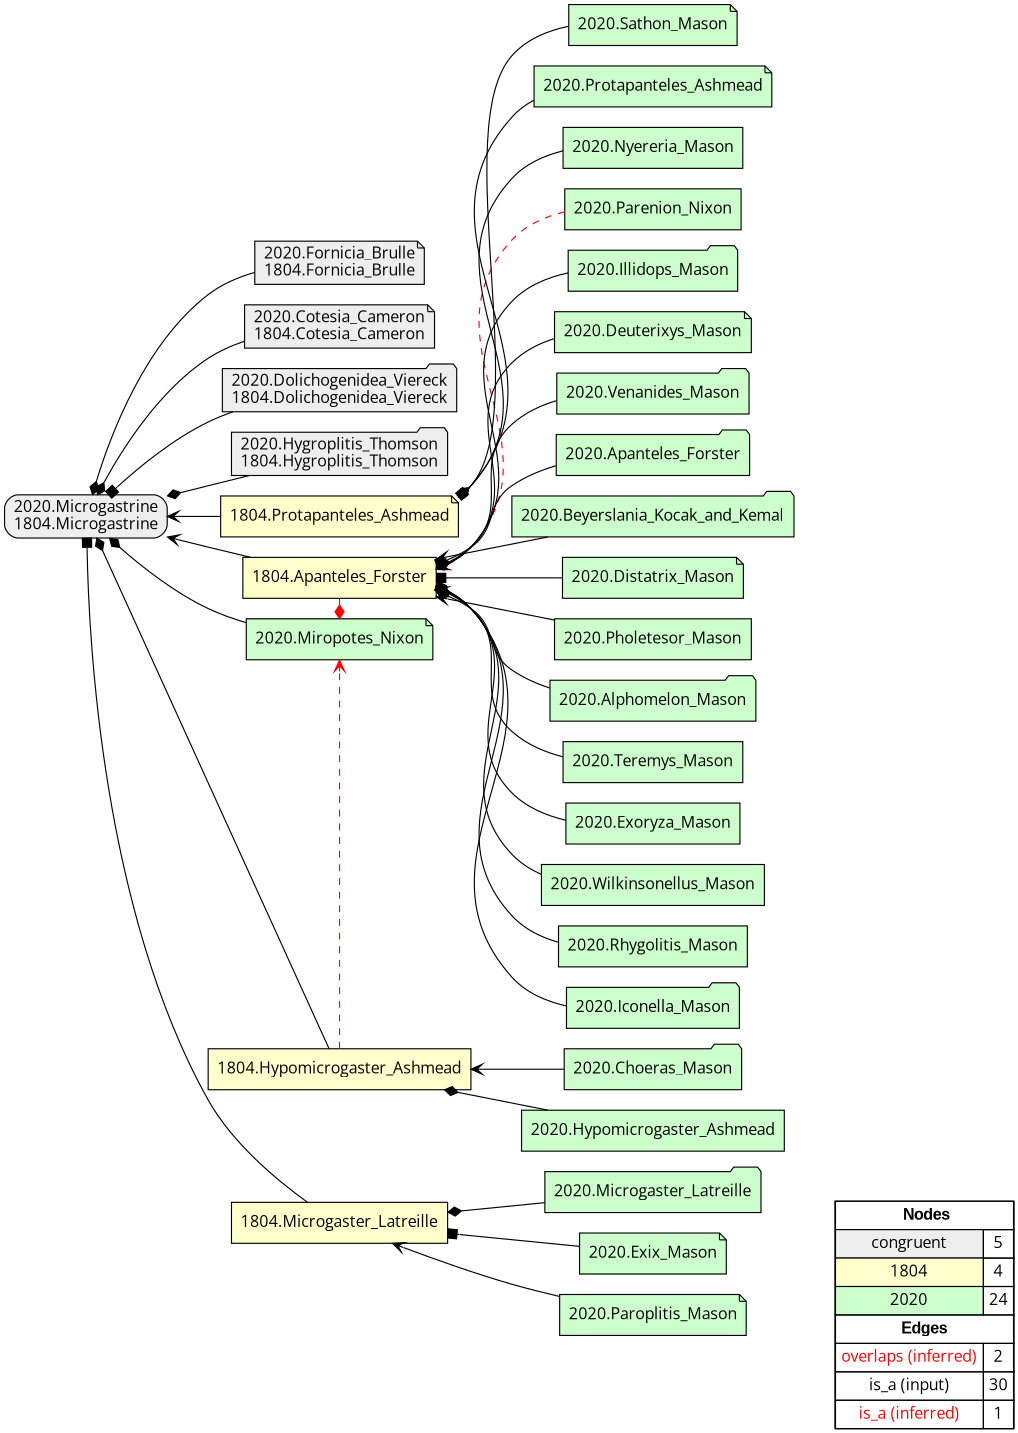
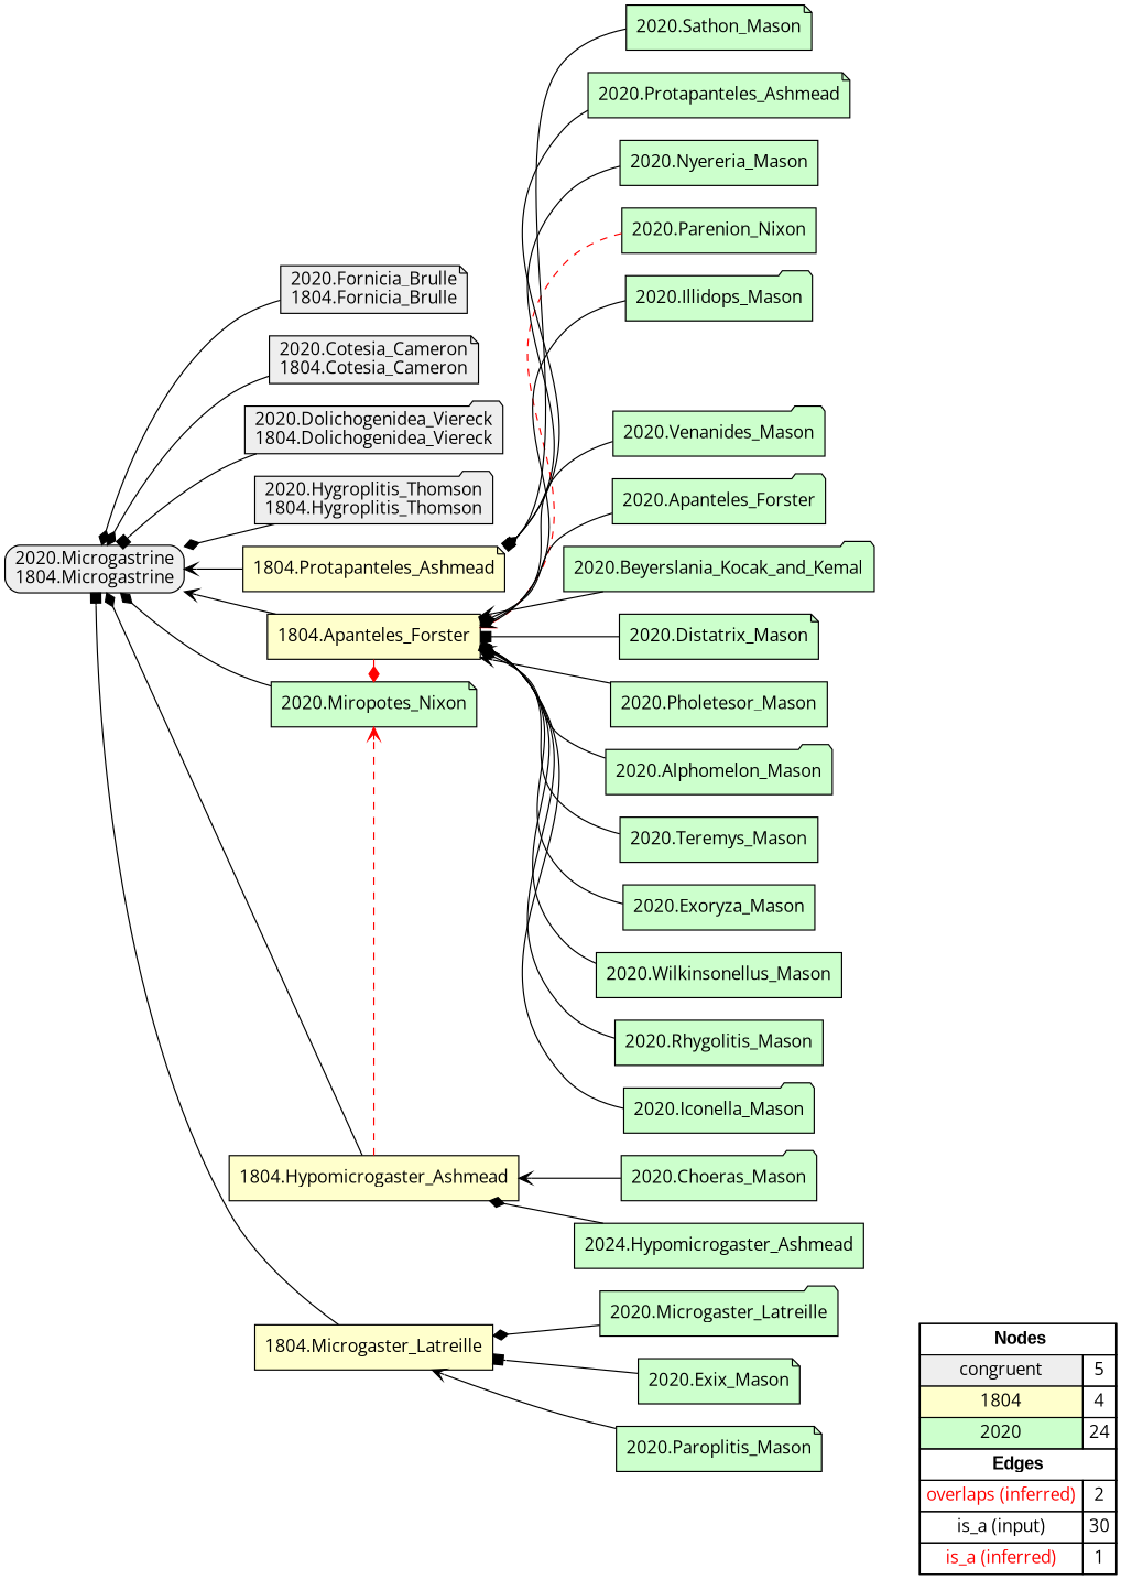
  digraph {
    fontname="Open Sans"
    rankdir=RL
    node [fillcolor="#CCFFCC" fontname="Open Sans" shape=box style=filled]
    edge [arrowhead=diamond color="#000000" constraint=true fontname="Open Sans" penwidth=1 style=solid]
    n1 [fillcolor=white label=<   <TABLE BORDER="0" CELLBORDER="1" CELLSPACING="0" CELLPADDING="4">  <TR> <TD COLSPAN="2"><font face="Arial Black"> Nodes</font></TD> </TR>  <TR>   <TD bgcolor="#EEEEEE" fontname="helvetica">congruent</TD>   <TD>5</TD>   </TR>  <TR>   <TD bgcolor="#FFFFCC" fontname="helvetica">1804</TD>   <TD>4</TD>   </TR>  <TR>   <TD bgcolor="#CCFFCC" fontname="helvetica">2020</TD>   <TD>24</TD>   </TR>  <TR> <TD COLSPAN="2"><font face = "Arial Black"> Edges </font></TD> </TR>  <TR>   <TD><font color ="#FF0000">overlaps (inferred)</font></TD><TD>2</TD> </TR> <TR>   <TD><font color ="#000000">is_a (input)</font></TD><TD>30</TD> </TR> <TR>   <TD><font color ="#FF0000">is_a (inferred)</font></TD><TD>1</TD> </TR> </TABLE>   > margin=0]
    "2020.Fornicia_Brulle\n1804.Fornicia_Brulle" [fillcolor="#EEEEEE" shape=note style="filled,rounded"]
    "2020.Microgastrine\n1804.Microgastrine" [fillcolor="#EEEEEE" style="filled,rounded"]
    "2020.Cotesia_Cameron\n1804.Cotesia_Cameron" [fillcolor="#EEEEEE" shape=note style="filled,rounded"]
    "2020.Dolichogenidea_Viereck\n1804.Dolichogenidea_Viereck" [fillcolor="#EEEEEE" shape=folder style="filled,rounded"]
    "2020.Hygroplitis_Thomson\n1804.Hygroplitis_Thomson" [fillcolor="#EEEEEE" shape=folder style="filled,rounded"]
    "1804.Protapanteles_Ashmead" [fillcolor="#FFFFCC" shape=note]
    "1804.Apanteles_Forster" [fillcolor="#FFFFCC"]
    "2020.Miropotes_Nixon" [shape=note]
    "1804.Hypomicrogaster_Ashmead" [fillcolor="#FFFFCC"]
    "1804.Microgaster_Latreille" [fillcolor="#FFFFCC"]
    "2020.Parenion_Nixon"
    "2020.Microgaster_Latreille" [shape=folder]
    "2020.Illidops_Mason" [shape=folder]
    "2020.Choeras_Mason" [shape=folder]
    "2020.Sathon_Mason" [shape=note]
-   "2020.Deuterixys_Mason" [shape=note]
    "2020.Venanides_Mason" [shape=folder]
    "2020.Apanteles_Forster" [shape=folder]
    "2020.Beyerslania_Kocak_and_Kemal" [shape=folder]
    "2020.Distatrix_Mason" [shape=note]
-   "2020.Hypomicrogaster_Ashmead"
+   "2020.Hypomicrogaster_Ashmead" [label="2024.Hypomicrogaster_Ashmead"]
    "2020.Exix_Mason" [shape=note]
    "2020.Pholetesor_Mason"
    "2020.Alphomelon_Mason" [shape=folder]
    "2020.Teremys_Mason"
    "2020.Exoryza_Mason"
    "2020.Protapanteles_Ashmead" [shape=note]
    "2020.Paroplitis_Mason" [shape=note]
    "2020.Nyereria_Mason"
    "2020.Wilkinsonellus_Mason"
    "2020.Rhygolitis_Mason"
    "2020.Iconella_Mason" [shape=folder]
    subgraph sub_1 {
      rank=source
      n1
    }
    "2020.Fornicia_Brulle\n1804.Fornicia_Brulle" -> "2020.Microgastrine\n1804.Microgastrine"
    "2020.Cotesia_Cameron\n1804.Cotesia_Cameron" -> "2020.Microgastrine\n1804.Microgastrine"
    "2020.Dolichogenidea_Viereck\n1804.Dolichogenidea_Viereck" -> "2020.Microgastrine\n1804.Microgastrine" [arrowhead=box]
    "2020.Hygroplitis_Thomson\n1804.Hygroplitis_Thomson" -> "2020.Microgastrine\n1804.Microgastrine"
    "1804.Protapanteles_Ashmead" -> "2020.Microgastrine\n1804.Microgastrine" [arrowhead=vee]
    "1804.Apanteles_Forster" -> "2020.Microgastrine\n1804.Microgastrine" [arrowhead=vee]
    "1804.Apanteles_Forster" -> "2020.Miropotes_Nixon" [color="#FF0000" constraint=false style=dashed]
    "2020.Miropotes_Nixon" -> "2020.Microgastrine\n1804.Microgastrine"
    "1804.Hypomicrogaster_Ashmead" -> "2020.Microgastrine\n1804.Microgastrine"
    "1804.Hypomicrogaster_Ashmead" -> "2020.Miropotes_Nixon" [arrowhead=vee color="#FF0000" constraint=false style=dashed]
    "1804.Microgaster_Latreille" -> "2020.Microgastrine\n1804.Microgastrine" [arrowhead=box]
    "2020.Parenion_Nixon" -> "1804.Apanteles_Forster" [arrowhead=vee color="#FF0000" style=dashed]
    "2020.Microgaster_Latreille" -> "1804.Microgaster_Latreille"
    "2020.Illidops_Mason" -> "1804.Apanteles_Forster" [arrowhead=vee]
    "2020.Choeras_Mason" -> "1804.Hypomicrogaster_Ashmead" [arrowhead=vee]
    "2020.Sathon_Mason" -> "1804.Protapanteles_Ashmead"
-   "2020.Deuterixys_Mason" -> "1804.Apanteles_Forster"
    "2020.Venanides_Mason" -> "1804.Apanteles_Forster"
    "2020.Apanteles_Forster" -> "1804.Apanteles_Forster" [arrowhead=box]
    "2020.Beyerslania_Kocak_and_Kemal" -> "1804.Apanteles_Forster" [arrowhead=vee]
    "2020.Distatrix_Mason" -> "1804.Apanteles_Forster" [arrowhead=box]
    "2020.Hypomicrogaster_Ashmead" -> "1804.Hypomicrogaster_Ashmead"
    "2020.Exix_Mason" -> "1804.Microgaster_Latreille" [arrowhead=box]
    "2020.Pholetesor_Mason" -> "1804.Apanteles_Forster" [arrowhead=vee]
    "2020.Alphomelon_Mason" -> "1804.Apanteles_Forster"
    "2020.Teremys_Mason" -> "1804.Apanteles_Forster"
    "2020.Exoryza_Mason" -> "1804.Apanteles_Forster" [arrowhead=vee]
    "2020.Protapanteles_Ashmead" -> "1804.Protapanteles_Ashmead" [arrowhead=box]
    "2020.Paroplitis_Mason" -> "1804.Microgaster_Latreille" [arrowhead=vee]
    "2020.Nyereria_Mason" -> "1804.Protapanteles_Ashmead"
    "2020.Wilkinsonellus_Mason" -> "1804.Apanteles_Forster"
    "2020.Rhygolitis_Mason" -> "1804.Apanteles_Forster" [arrowhead=box]
    "2020.Iconella_Mason" -> "1804.Apanteles_Forster"
  }
